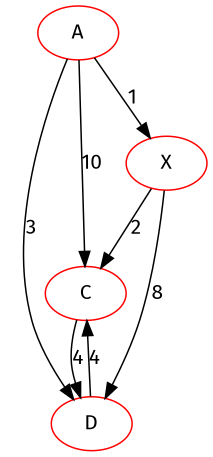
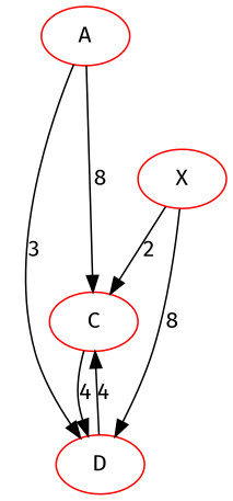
  digraph {
    fontname="Fira Sans"
    node [color=red fontname="Fira Sans" shape=ellipse]
    edge [fontname="Fira Sans"]
    A
    C
    D
    X
-   A -> C [label=10]
+   A -> C [label=8]
    A -> D [label=3]
-   A -> X [label=1]
    C -> D [label=4]
    D -> C [label=4]
    X -> C [label=2]
    X -> D [label=8]
  }
